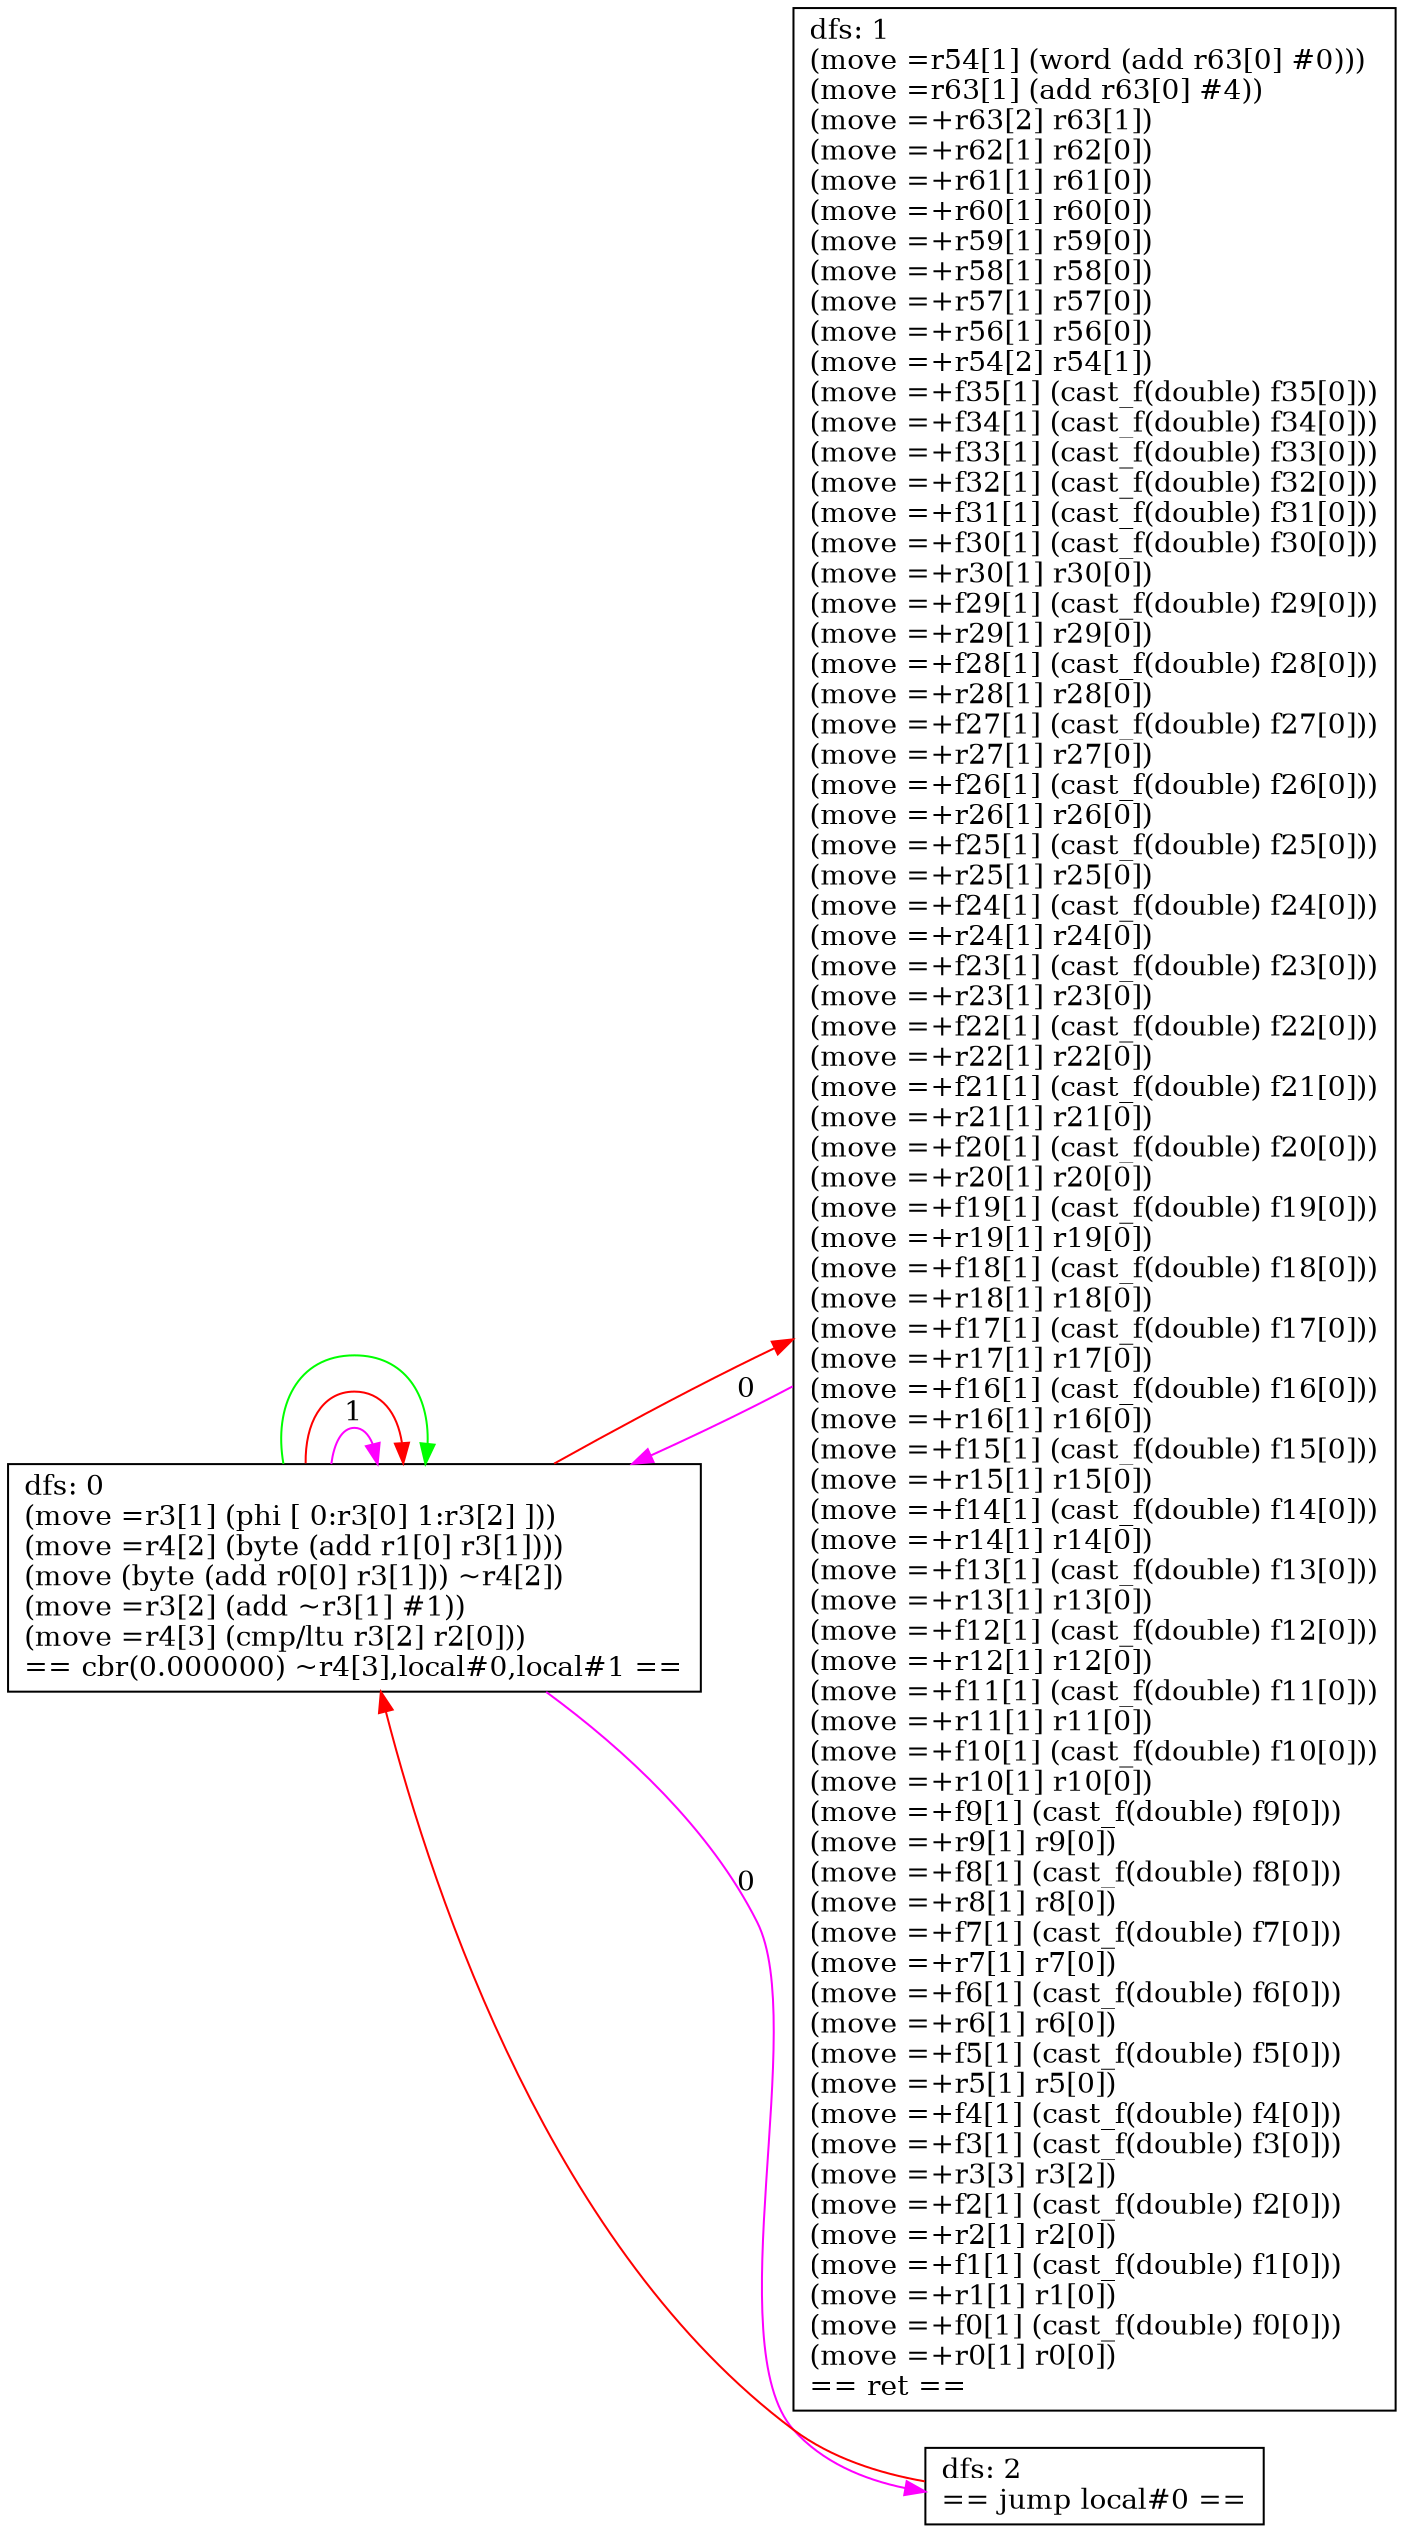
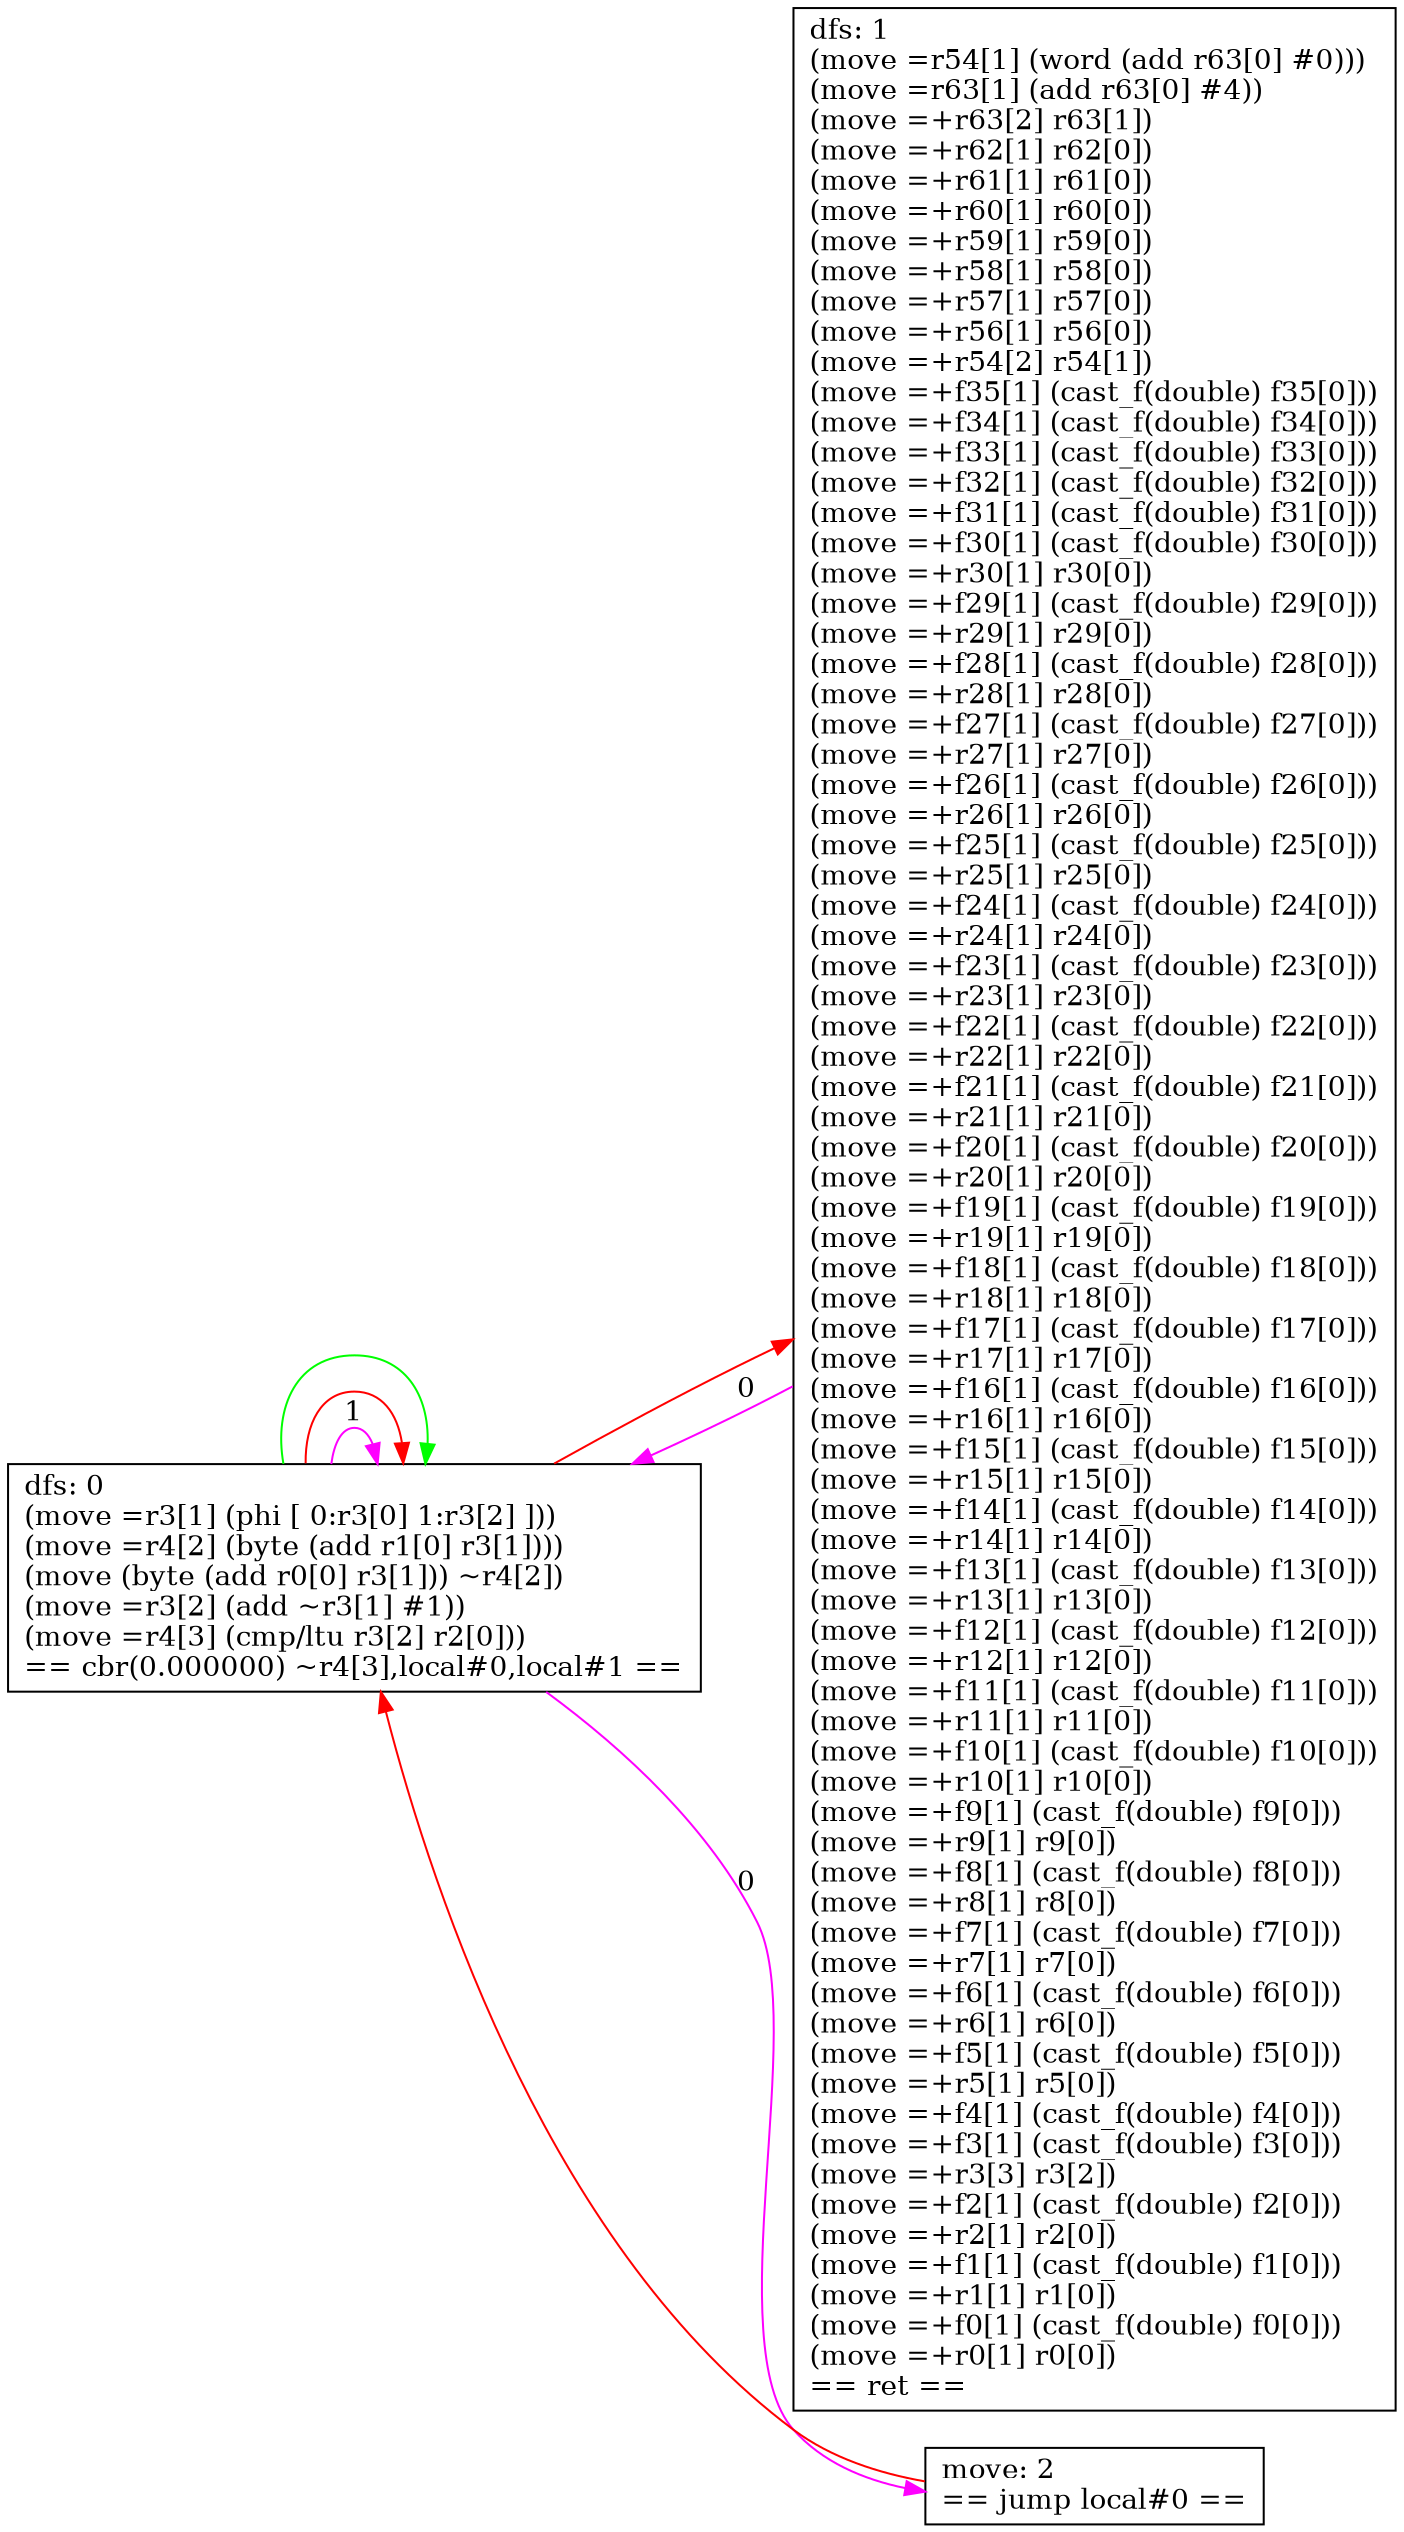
  digraph {
    rankdir=LR
    node [shape=box]
    edge [color=magenta]
    n1 [label="dfs: 0\l(move =r3[1] (phi [ 0:r3[0] 1:r3[2] ]))\l(move =r4[2] (byte (add r1[0] r3[1])))\l(move (byte (add r0[0] r3[1])) ~r4[2])\l(move =r3[2] (add ~r3[1] #1))\l(move =r4[3] (cmp/ltu r3[2] r2[0]))\l== cbr(0.000000) ~r4[3],local#0,local#1 ==\l"]
    n2 [label="dfs: 1\l(move =r54[1] (word (add r63[0] #0)))\l(move =r63[1] (add r63[0] #4))\l(move =+r63[2] r63[1])\l(move =+r62[1] r62[0])\l(move =+r61[1] r61[0])\l(move =+r60[1] r60[0])\l(move =+r59[1] r59[0])\l(move =+r58[1] r58[0])\l(move =+r57[1] r57[0])\l(move =+r56[1] r56[0])\l(move =+r54[2] r54[1])\l(move =+f35[1] (cast_f(double) f35[0]))\l(move =+f34[1] (cast_f(double) f34[0]))\l(move =+f33[1] (cast_f(double) f33[0]))\l(move =+f32[1] (cast_f(double) f32[0]))\l(move =+f31[1] (cast_f(double) f31[0]))\l(move =+f30[1] (cast_f(double) f30[0]))\l(move =+r30[1] r30[0])\l(move =+f29[1] (cast_f(double) f29[0]))\l(move =+r29[1] r29[0])\l(move =+f28[1] (cast_f(double) f28[0]))\l(move =+r28[1] r28[0])\l(move =+f27[1] (cast_f(double) f27[0]))\l(move =+r27[1] r27[0])\l(move =+f26[1] (cast_f(double) f26[0]))\l(move =+r26[1] r26[0])\l(move =+f25[1] (cast_f(double) f25[0]))\l(move =+r25[1] r25[0])\l(move =+f24[1] (cast_f(double) f24[0]))\l(move =+r24[1] r24[0])\l(move =+f23[1] (cast_f(double) f23[0]))\l(move =+r23[1] r23[0])\l(move =+f22[1] (cast_f(double) f22[0]))\l(move =+r22[1] r22[0])\l(move =+f21[1] (cast_f(double) f21[0]))\l(move =+r21[1] r21[0])\l(move =+f20[1] (cast_f(double) f20[0]))\l(move =+r20[1] r20[0])\l(move =+f19[1] (cast_f(double) f19[0]))\l(move =+r19[1] r19[0])\l(move =+f18[1] (cast_f(double) f18[0]))\l(move =+r18[1] r18[0])\l(move =+f17[1] (cast_f(double) f17[0]))\l(move =+r17[1] r17[0])\l(move =+f16[1] (cast_f(double) f16[0]))\l(move =+r16[1] r16[0])\l(move =+f15[1] (cast_f(double) f15[0]))\l(move =+r15[1] r15[0])\l(move =+f14[1] (cast_f(double) f14[0]))\l(move =+r14[1] r14[0])\l(move =+f13[1] (cast_f(double) f13[0]))\l(move =+r13[1] r13[0])\l(move =+f12[1] (cast_f(double) f12[0]))\l(move =+r12[1] r12[0])\l(move =+f11[1] (cast_f(double) f11[0]))\l(move =+r11[1] r11[0])\l(move =+f10[1] (cast_f(double) f10[0]))\l(move =+r10[1] r10[0])\l(move =+f9[1] (cast_f(double) f9[0]))\l(move =+r9[1] r9[0])\l(move =+f8[1] (cast_f(double) f8[0]))\l(move =+r8[1] r8[0])\l(move =+f7[1] (cast_f(double) f7[0]))\l(move =+r7[1] r7[0])\l(move =+f6[1] (cast_f(double) f6[0]))\l(move =+r6[1] r6[0])\l(move =+f5[1] (cast_f(double) f5[0]))\l(move =+r5[1] r5[0])\l(move =+f4[1] (cast_f(double) f4[0]))\l(move =+f3[1] (cast_f(double) f3[0]))\l(move =+r3[3] r3[2])\l(move =+f2[1] (cast_f(double) f2[0]))\l(move =+r2[1] r2[0])\l(move =+f1[1] (cast_f(double) f1[0]))\l(move =+r1[1] r1[0])\l(move =+f0[1] (cast_f(double) f0[0]))\l(move =+r0[1] r0[0])\l== ret ==\l"]
-   n3 [label="dfs: 2\l== jump local#0 ==\l"]
+   n3 [label="move: 2\l== jump local#0 ==\l"]
    n1 -> n1 [label=1]
    n1 -> n1 [color=red]
    n1 -> n1 [color=green]
    n1 -> n2 [color=red]
    n1 -> n3 [label=0]
    n2 -> n1 [label=0]
    n3 -> n1 [color=red]
  }
